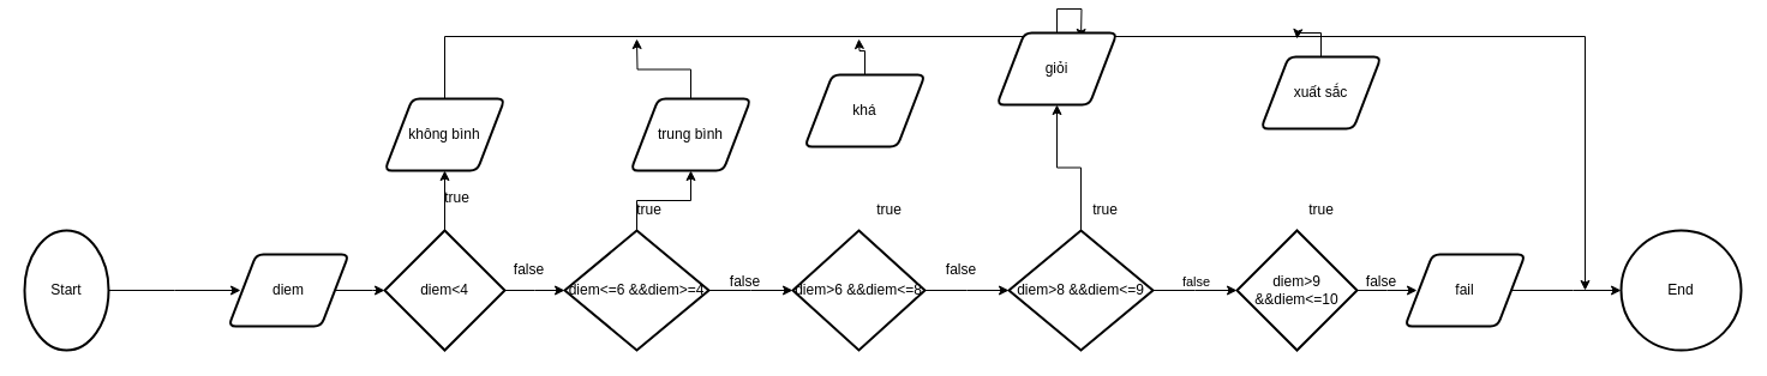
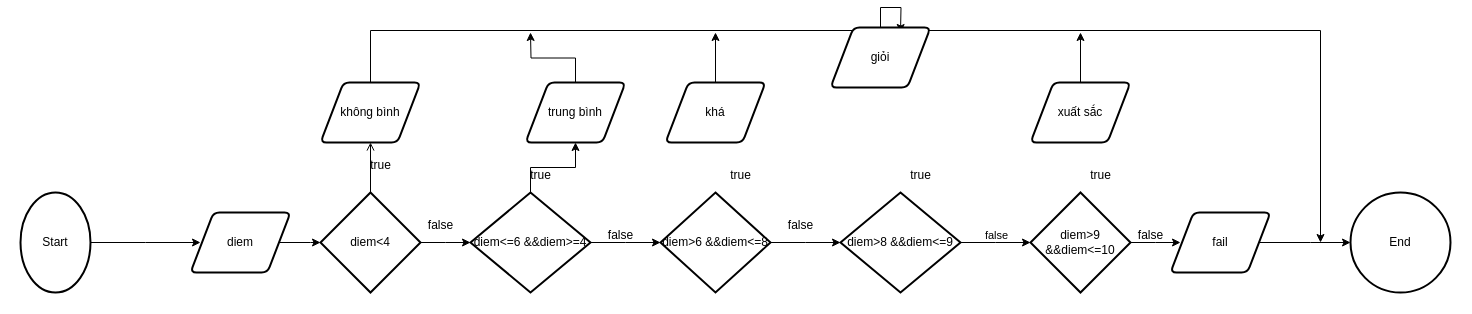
  <mxCell id="0" />
  <mxCell id="1" parent="0" />
  <mxCell id="2" style="edgeStyle=orthogonalEdgeStyle;rounded=0;orthogonalLoop=1;jettySize=auto;html=1;" edge="1" parent="1" source="3"><mxGeometry relative="1" as="geometry"><mxPoint x="200" y="235" as="targetPoint" /></mxGeometry></mxCell>
  <mxCell id="3" value="Start" style="strokeWidth=2;html=1;shape=mxgraph.flowchart.start_2;whiteSpace=wrap;" vertex="1" parent="1"><mxGeometry x="20" y="185" width="70" height="100" as="geometry" /></mxCell>
  <mxCell id="4" style="edgeStyle=orthogonalEdgeStyle;rounded=0;orthogonalLoop=1;jettySize=auto;html=1;" edge="1" parent="1" source="5"><mxGeometry relative="1" as="geometry"><mxPoint x="320" y="235" as="targetPoint" /></mxGeometry></mxCell>
  <mxCell id="5" value="diem" style="shape=parallelogram;html=1;strokeWidth=2;perimeter=parallelogramPerimeter;whiteSpace=wrap;rounded=1;arcSize=12;size=0.23;" vertex="1" parent="1"><mxGeometry x="190" y="205" width="100" height="60" as="geometry" /></mxCell>
  <mxCell id="6" style="edgeStyle=orthogonalEdgeStyle;rounded=0;orthogonalLoop=1;jettySize=auto;html=1;" edge="1" parent="1" source="8"><mxGeometry relative="1" as="geometry"><mxPoint x="470" y="235" as="targetPoint" /></mxGeometry></mxCell>
- <mxCell id="7" style="edgeStyle=orthogonalEdgeStyle;rounded=0;orthogonalLoop=1;jettySize=auto;html=1;entryX=0.5;entryY=1;entryDx=0;entryDy=0;" edge="1" parent="1" source="8" target="28"><mxGeometry relative="1" as="geometry" /></mxCell>
+ <mxCell id="7" style="edgeStyle=orthogonalEdgeStyle;rounded=0;orthogonalLoop=1;jettySize=auto;html=1;entryX=0.5;entryY=1;entryDx=0;entryDy=0;endArrow=open;" edge="1" parent="1" source="8" target="28"><mxGeometry relative="1" as="geometry" /></mxCell>
  <mxCell id="8" value="diem&amp;lt;4" style="strokeWidth=2;html=1;shape=mxgraph.flowchart.decision;whiteSpace=wrap;" vertex="1" parent="1"><mxGeometry x="320" y="185" width="100" height="100" as="geometry" /></mxCell>
  <mxCell id="9" value="false" style="text;html=1;align=center;verticalAlign=middle;resizable=0;points=[];autosize=1;strokeColor=none;fillColor=none;" vertex="1" parent="1"><mxGeometry x="415" y="203" width="50" height="30" as="geometry" /></mxCell>
  <mxCell id="10" style="edgeStyle=orthogonalEdgeStyle;rounded=0;orthogonalLoop=1;jettySize=auto;html=1;" edge="1" parent="1" source="12"><mxGeometry relative="1" as="geometry"><mxPoint x="660" y="235" as="targetPoint" /></mxGeometry></mxCell>
  <mxCell id="11" style="edgeStyle=orthogonalEdgeStyle;rounded=0;orthogonalLoop=1;jettySize=auto;html=1;entryX=0.5;entryY=1;entryDx=0;entryDy=0;" edge="1" parent="1" source="12" target="30"><mxGeometry relative="1" as="geometry" /></mxCell>
  <mxCell id="12" value="diem&amp;lt;=6 &amp;amp;&amp;amp;diem&amp;gt;=4" style="strokeWidth=2;html=1;shape=mxgraph.flowchart.decision;whiteSpace=wrap;" vertex="1" parent="1"><mxGeometry x="470" y="185" width="120" height="100" as="geometry" /></mxCell>
  <mxCell id="13" value="false" style="text;html=1;align=center;verticalAlign=middle;resizable=0;points=[];autosize=1;strokeColor=none;fillColor=none;" vertex="1" parent="1"><mxGeometry x="595" y="213" width="50" height="30" as="geometry" /></mxCell>
  <mxCell id="14" style="edgeStyle=orthogonalEdgeStyle;rounded=0;orthogonalLoop=1;jettySize=auto;html=1;" edge="1" parent="1" source="15"><mxGeometry relative="1" as="geometry"><mxPoint x="840" y="235" as="targetPoint" /></mxGeometry></mxCell>
  <mxCell id="15" value="diem&amp;gt;6 &amp;amp;&amp;amp;diem&amp;lt;=8" style="strokeWidth=2;html=1;shape=mxgraph.flowchart.decision;whiteSpace=wrap;" vertex="1" parent="1"><mxGeometry x="660" y="185" width="110" height="100" as="geometry" /></mxCell>
  <mxCell id="16" value="false" style="text;html=1;align=center;verticalAlign=middle;resizable=0;points=[];autosize=1;strokeColor=none;fillColor=none;" vertex="1" parent="1"><mxGeometry x="775" y="203" width="50" height="30" as="geometry" /></mxCell>
  <mxCell id="17" style="edgeStyle=orthogonalEdgeStyle;rounded=0;orthogonalLoop=1;jettySize=auto;html=1;" edge="1" parent="1" source="20"><mxGeometry relative="1" as="geometry"><mxPoint x="1030" y="235" as="targetPoint" /></mxGeometry></mxCell>
  <mxCell id="18" value="false" style="edgeLabel;html=1;align=center;verticalAlign=middle;resizable=0;points=[];" vertex="1" connectable="0" parent="17"><mxGeometry x="-0.007" y="8" relative="1" as="geometry"><mxPoint x="-8" y="-8" as="offset" /></mxGeometry></mxCell>
- <mxCell id="19" style="edgeStyle=orthogonalEdgeStyle;rounded=0;orthogonalLoop=1;jettySize=auto;html=1;entryX=0.5;entryY=1;entryDx=0;entryDy=0;" edge="1" parent="1" source="20" target="34"><mxGeometry relative="1" as="geometry" /></mxCell>
  <mxCell id="20" value="diem&amp;gt;8 &amp;amp;&amp;amp;diem&amp;lt;=9" style="strokeWidth=2;html=1;shape=mxgraph.flowchart.decision;whiteSpace=wrap;" vertex="1" parent="1"><mxGeometry x="840" y="185" width="120" height="100" as="geometry" /></mxCell>
  <mxCell id="21" style="edgeStyle=orthogonalEdgeStyle;rounded=0;orthogonalLoop=1;jettySize=auto;html=1;" edge="1" parent="1" source="22"><mxGeometry relative="1" as="geometry"><mxPoint x="1180" y="235" as="targetPoint" /></mxGeometry></mxCell>
  <mxCell id="22" value="diem&amp;gt;9 &amp;amp;&amp;amp;diem&amp;lt;=10" style="strokeWidth=2;html=1;shape=mxgraph.flowchart.decision;whiteSpace=wrap;" vertex="1" parent="1"><mxGeometry x="1030" y="185" width="100" height="100" as="geometry" /></mxCell>
  <mxCell id="23" value="false" style="text;html=1;align=center;verticalAlign=middle;resizable=0;points=[];autosize=1;strokeColor=none;fillColor=none;" vertex="1" parent="1"><mxGeometry x="1125" y="213" width="50" height="30" as="geometry" /></mxCell>
  <mxCell id="24" style="edgeStyle=orthogonalEdgeStyle;rounded=0;orthogonalLoop=1;jettySize=auto;html=1;" edge="1" parent="1" source="25"><mxGeometry relative="1" as="geometry"><mxPoint x="1350" y="235" as="targetPoint" /></mxGeometry></mxCell>
  <mxCell id="25" value="fail" style="shape=parallelogram;html=1;strokeWidth=2;perimeter=parallelogramPerimeter;whiteSpace=wrap;rounded=1;arcSize=12;size=0.23;" vertex="1" parent="1"><mxGeometry x="1170" y="205" width="100" height="60" as="geometry" /></mxCell>
  <mxCell id="26" value="End" style="strokeWidth=2;html=1;shape=mxgraph.flowchart.start_2;whiteSpace=wrap;" vertex="1" parent="1"><mxGeometry x="1350" y="185" width="100" height="100" as="geometry" /></mxCell>
  <mxCell id="27" style="edgeStyle=orthogonalEdgeStyle;rounded=0;orthogonalLoop=1;jettySize=auto;html=1;" edge="1" parent="1"><mxGeometry relative="1" as="geometry"><mxPoint x="1320" y="235" as="targetPoint" /><mxPoint x="370" y="83" as="sourcePoint" /><Array as="points"><mxPoint x="370" y="23" /><mxPoint x="1320" y="23" /></Array></mxGeometry></mxCell>
  <mxCell id="28" value="không bình" style="shape=parallelogram;html=1;strokeWidth=2;perimeter=parallelogramPerimeter;whiteSpace=wrap;rounded=1;arcSize=12;size=0.23;" vertex="1" parent="1"><mxGeometry x="320" y="75" width="100" height="60" as="geometry" /></mxCell>
  <mxCell id="29" style="edgeStyle=orthogonalEdgeStyle;rounded=0;orthogonalLoop=1;jettySize=auto;html=1;" edge="1" parent="1" source="30"><mxGeometry relative="1" as="geometry"><mxPoint x="530" y="25" as="targetPoint" /></mxGeometry></mxCell>
  <mxCell id="30" value="trung bình" style="shape=parallelogram;html=1;strokeWidth=2;perimeter=parallelogramPerimeter;whiteSpace=wrap;rounded=1;arcSize=12;size=0.23;" vertex="1" parent="1"><mxGeometry x="525" y="75" width="100" height="60" as="geometry" /></mxCell>
  <mxCell id="31" style="edgeStyle=orthogonalEdgeStyle;rounded=0;orthogonalLoop=1;jettySize=auto;html=1;" edge="1" parent="1" source="32"><mxGeometry relative="1" as="geometry"><mxPoint x="715" y="25" as="targetPoint" /></mxGeometry></mxCell>
- <mxCell id="32" value="khá" style="shape=parallelogram;html=1;strokeWidth=2;perimeter=parallelogramPerimeter;whiteSpace=wrap;rounded=1;arcSize=12;size=0.23;" vertex="1" parent="1"><mxGeometry x="670" y="55" width="100" height="60" as="geometry" /></mxCell>
+ <mxCell id="32" value="khá" style="shape=parallelogram;html=1;strokeWidth=2;perimeter=parallelogramPerimeter;whiteSpace=wrap;rounded=1;arcSize=12;size=0.23;" vertex="1" parent="1"><mxGeometry x="665" y="75" width="100" height="60" as="geometry" /></mxCell>
  <mxCell id="33" style="edgeStyle=orthogonalEdgeStyle;rounded=0;orthogonalLoop=1;jettySize=auto;html=1;" edge="1" parent="1" source="34"><mxGeometry relative="1" as="geometry"><mxPoint x="900" y="25" as="targetPoint" /></mxGeometry></mxCell>
  <mxCell id="34" value="giỏi" style="shape=parallelogram;html=1;strokeWidth=2;perimeter=parallelogramPerimeter;whiteSpace=wrap;rounded=1;arcSize=12;size=0.23;" vertex="1" parent="1"><mxGeometry x="830" y="20" width="100" height="60" as="geometry" /></mxCell>
  <mxCell id="35" style="edgeStyle=orthogonalEdgeStyle;rounded=0;orthogonalLoop=1;jettySize=auto;html=1;" edge="1" parent="1" source="36"><mxGeometry relative="1" as="geometry"><mxPoint x="1080" y="25" as="targetPoint" /></mxGeometry></mxCell>
- <mxCell id="36" value="xuất sắc" style="shape=parallelogram;html=1;strokeWidth=2;perimeter=parallelogramPerimeter;whiteSpace=wrap;rounded=1;arcSize=12;size=0.23;" vertex="1" parent="1"><mxGeometry x="1050" y="40" width="100" height="60" as="geometry" /></mxCell>
+ <mxCell id="36" value="xuất sắc" style="shape=parallelogram;html=1;strokeWidth=2;perimeter=parallelogramPerimeter;whiteSpace=wrap;rounded=1;arcSize=12;size=0.23;" vertex="1" parent="1"><mxGeometry x="1030" y="75" width="100" height="60" as="geometry" /></mxCell>
  <mxCell id="37" value="true" style="text;html=1;align=center;verticalAlign=middle;resizable=0;points=[];autosize=1;strokeColor=none;fillColor=none;" vertex="1" parent="1"><mxGeometry x="360" y="143" width="40" height="30" as="geometry" /></mxCell>
  <mxCell id="38" value="true" style="text;html=1;align=center;verticalAlign=middle;resizable=0;points=[];autosize=1;strokeColor=none;fillColor=none;" vertex="1" parent="1"><mxGeometry x="520" y="153" width="40" height="30" as="geometry" /></mxCell>
  <mxCell id="39" value="true" style="text;html=1;align=center;verticalAlign=middle;resizable=0;points=[];autosize=1;strokeColor=none;fillColor=none;" vertex="1" parent="1"><mxGeometry x="720" y="153" width="40" height="30" as="geometry" /></mxCell>
  <mxCell id="40" value="true" style="text;html=1;align=center;verticalAlign=middle;resizable=0;points=[];autosize=1;strokeColor=none;fillColor=none;" vertex="1" parent="1"><mxGeometry x="900" y="153" width="40" height="30" as="geometry" /></mxCell>
  <mxCell id="41" value="true" style="text;html=1;align=center;verticalAlign=middle;resizable=0;points=[];autosize=1;strokeColor=none;fillColor=none;" vertex="1" parent="1"><mxGeometry x="1080" y="153" width="40" height="30" as="geometry" /></mxCell>
